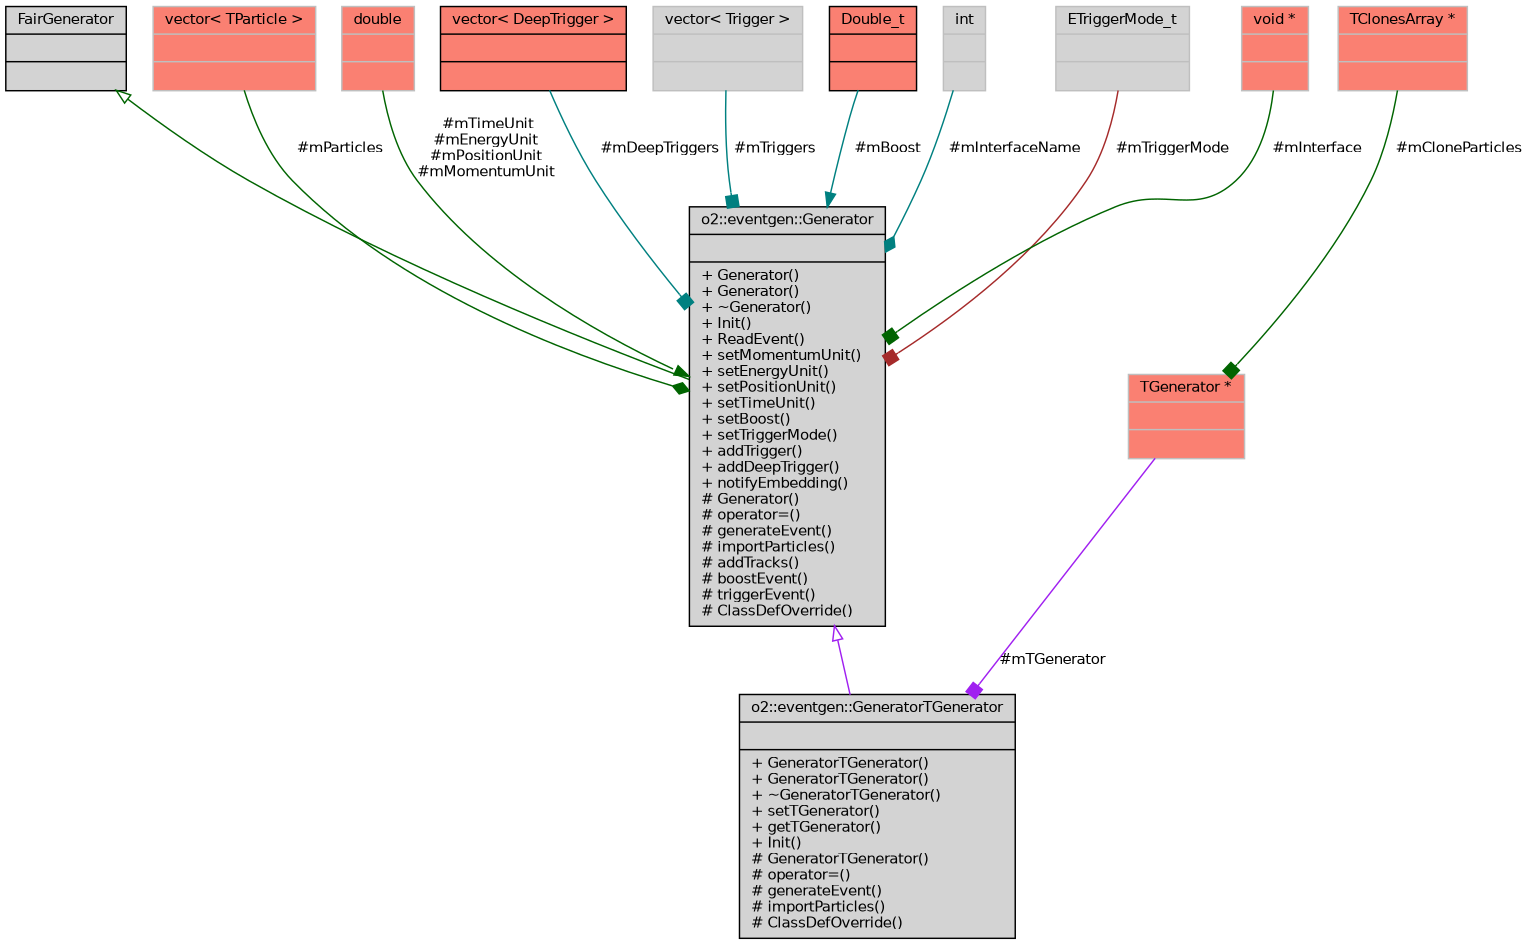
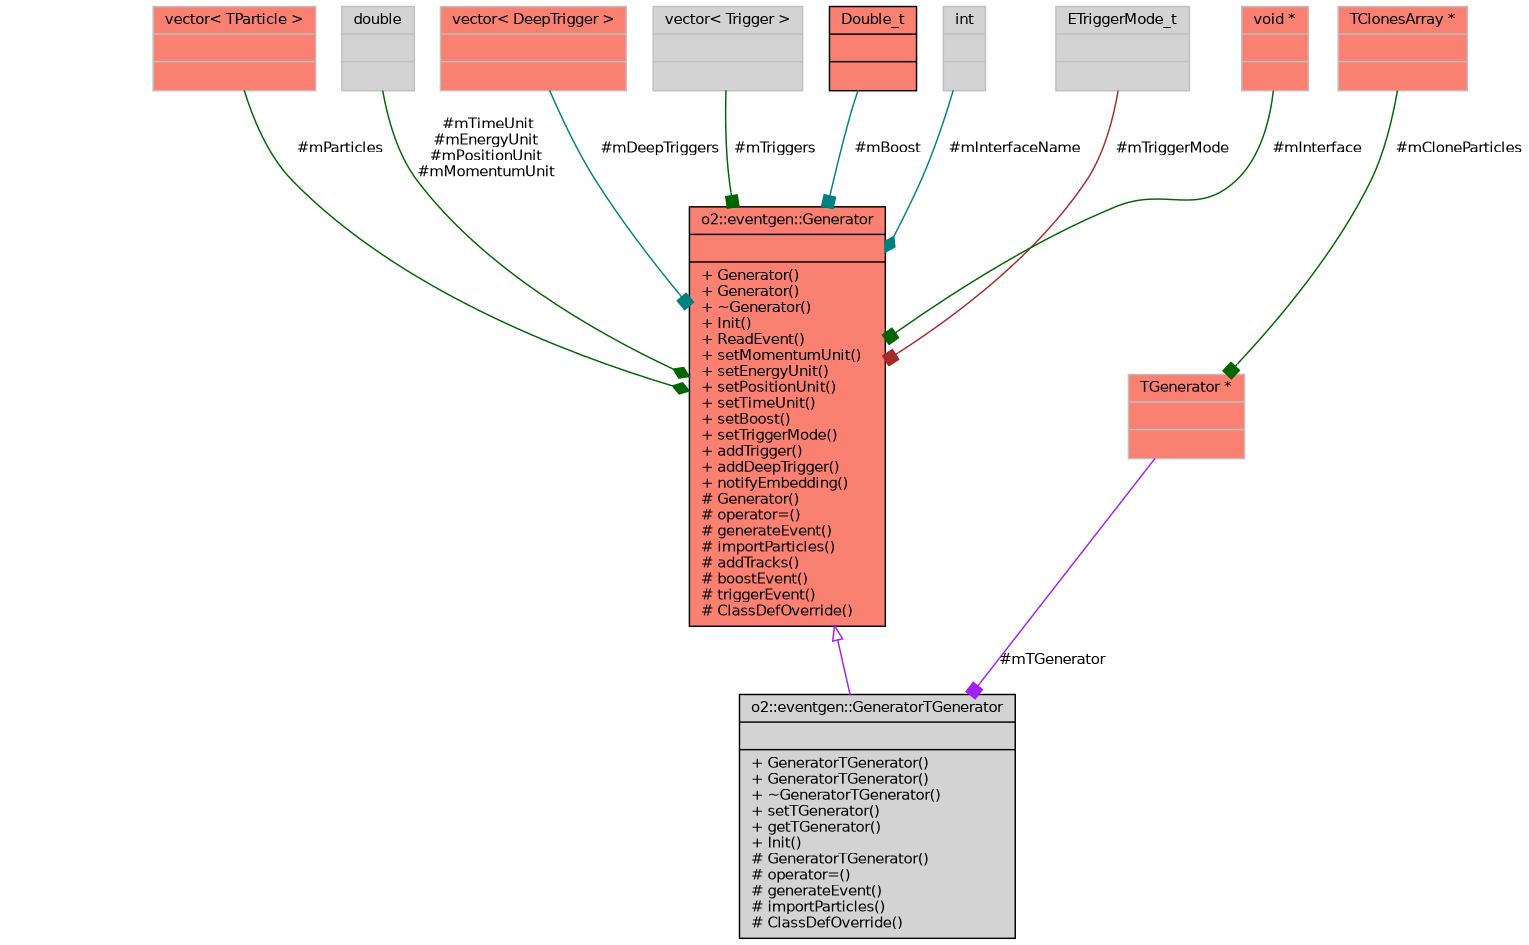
  digraph {
    node [color=grey75 fillcolor=lightgrey fontname=Helvetica fontsize=10 shape=record style=filled]
    edge [color=darkgreen fontname=Helvetica fontsize=10 labelfontname=Helvetica labelfontsize=10 style=solid arrowhead=box]
    n1 [color=black fontcolor=black height=0.2 label="{o2::eventgen::GeneratorTGenerator\n||+ GeneratorTGenerator()\l+ GeneratorTGenerator()\l+ ~GeneratorTGenerator()\l+ setTGenerator()\l+ getTGenerator()\l+ Init()\l# GeneratorTGenerator()\l# operator=()\l# generateEvent()\l# importParticles()\l# ClassDefOverride()\l}" width=0.4]
-   n2 [color=black height=0.2 label="{o2::eventgen::Generator\n||+ Generator()\l+ Generator()\l+ ~Generator()\l+ Init()\l+ ReadEvent()\l+ setMomentumUnit()\l+ setEnergyUnit()\l+ setPositionUnit()\l+ setTimeUnit()\l+ setBoost()\l+ setTriggerMode()\l+ addTrigger()\l+ addDeepTrigger()\l+ notifyEmbedding()\l# Generator()\l# operator=()\l# generateEvent()\l# importParticles()\l# addTracks()\l# boostEvent()\l# triggerEvent()\l# ClassDefOverride()\l}" width=0.4]
-   n3 [color=black height=0.2 label="{FairGenerator\n||}" width=0.4]
+   n2 [color=black fillcolor=salmon height=0.2 label="{o2::eventgen::Generator\n||+ Generator()\l+ Generator()\l+ ~Generator()\l+ Init()\l+ ReadEvent()\l+ setMomentumUnit()\l+ setEnergyUnit()\l+ setPositionUnit()\l+ setTimeUnit()\l+ setBoost()\l+ setTriggerMode()\l+ addTrigger()\l+ addDeepTrigger()\l+ notifyEmbedding()\l# Generator()\l# operator=()\l# generateEvent()\l# importParticles()\l# addTracks()\l# boostEvent()\l# triggerEvent()\l# ClassDefOverride()\l}" width=0.4]
    n4 [fillcolor=salmon height=0.2 label="{vector\< TParticle \>\n||}" width=0.4]
-   n5 [fillcolor=salmon height=0.2 label="{double\n||}" width=0.4]
-   n6 [color=black fillcolor=salmon height=0.2 label="{vector\< DeepTrigger \>\n||}" width=0.4]
+   n5 [height=0.2 label="{double\n||}" width=0.4]
+   n6 [fillcolor=salmon height=0.2 label="{vector\< DeepTrigger \>\n||}" width=0.4]
    n7 [height=0.2 label="{vector\< Trigger \>\n||}" width=0.4]
    n8 [color=black fillcolor=salmon height=0.2 label="{Double_t\n||}" width=0.4]
    n9 [height=0.2 label="{int\n||}" width=0.4]
    n10 [height=0.2 label="{ETriggerMode_t\n||}" width=0.4]
    n11 [fillcolor=salmon height=0.2 label="{void *\n||}" width=0.4]
    n12 [fillcolor=salmon height=0.2 label="{TGenerator *\n||}" width=0.4]
    n13 [fillcolor=salmon height=0.2 label="{TClonesArray *\n||}" width=0.4]
    n2 -> n1 [arrowtail=onormal color=purple dir=back arrowhead=""]
-   n3 -> n2 [arrowtail=onormal dir=back arrowhead=""]
    n4 -> n2 [arrowhead=diamond label=" #mParticles"]
-   n5 -> n2 [arrowhead=normal label=" #mTimeUnit\n#mEnergyUnit\n#mPositionUnit\n#mMomentumUnit"]
+   n5 -> n2 [arrowhead=diamond label=" #mTimeUnit\n#mEnergyUnit\n#mPositionUnit\n#mMomentumUnit"]
    n6 -> n2 [color=teal label=" #mDeepTriggers"]
-   n7 -> n2 [color=teal label=" #mTriggers"]
-   n8 -> n2 [arrowhead=normal color=teal label=" #mBoost"]
+   n7 -> n2 [label=" #mTriggers"]
+   n8 -> n2 [color=teal label=" #mBoost"]
    n9 -> n2 [arrowhead=diamond color=teal label=" #mInterfaceName"]
    n10 -> n2 [color=brown label=" #mTriggerMode"]
    n11 -> n2 [label=" #mInterface"]
    n12 -> n1 [color=purple label=" #mTGenerator"]
    n13 -> n12 [label=" #mCloneParticles"]
  }
